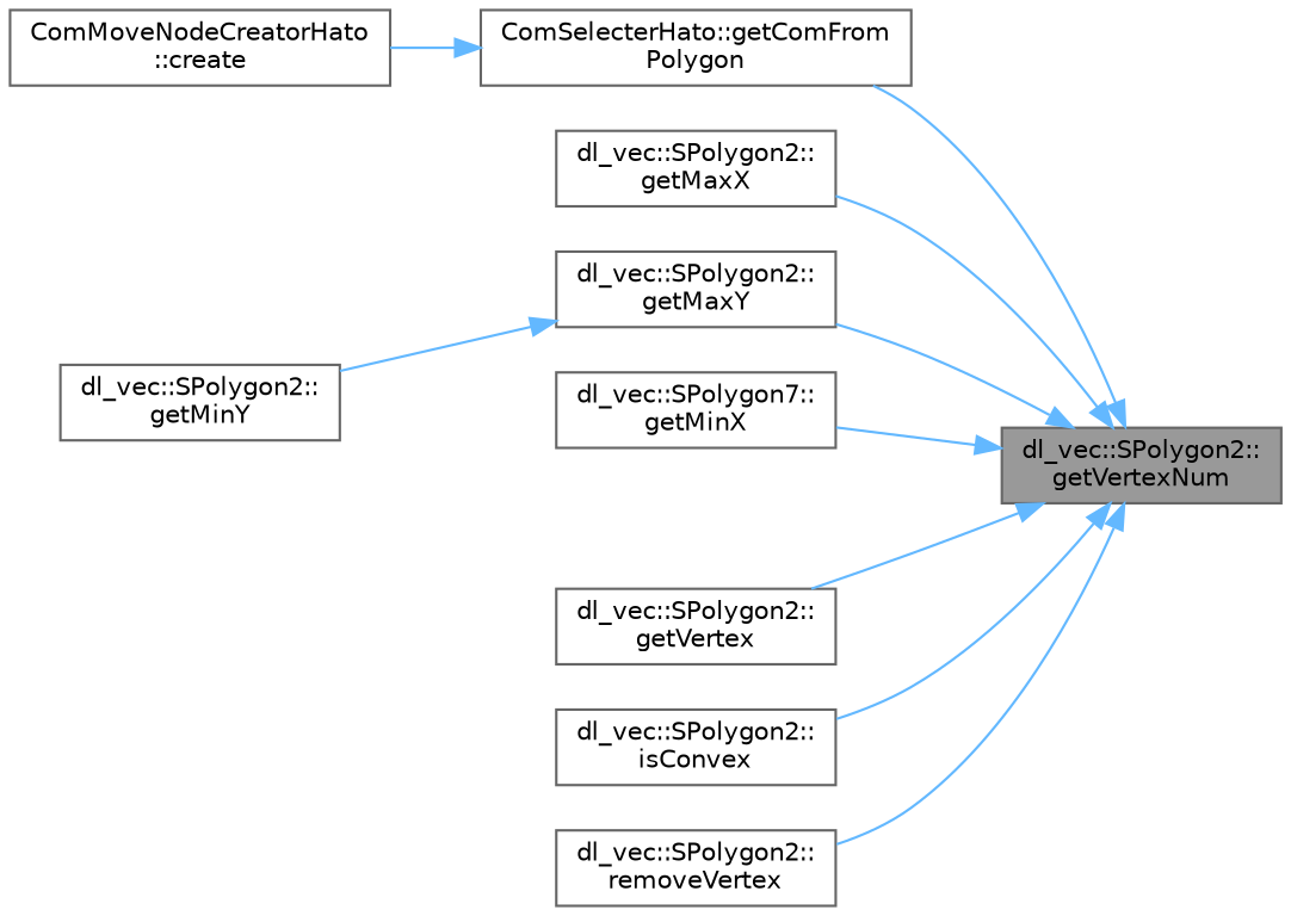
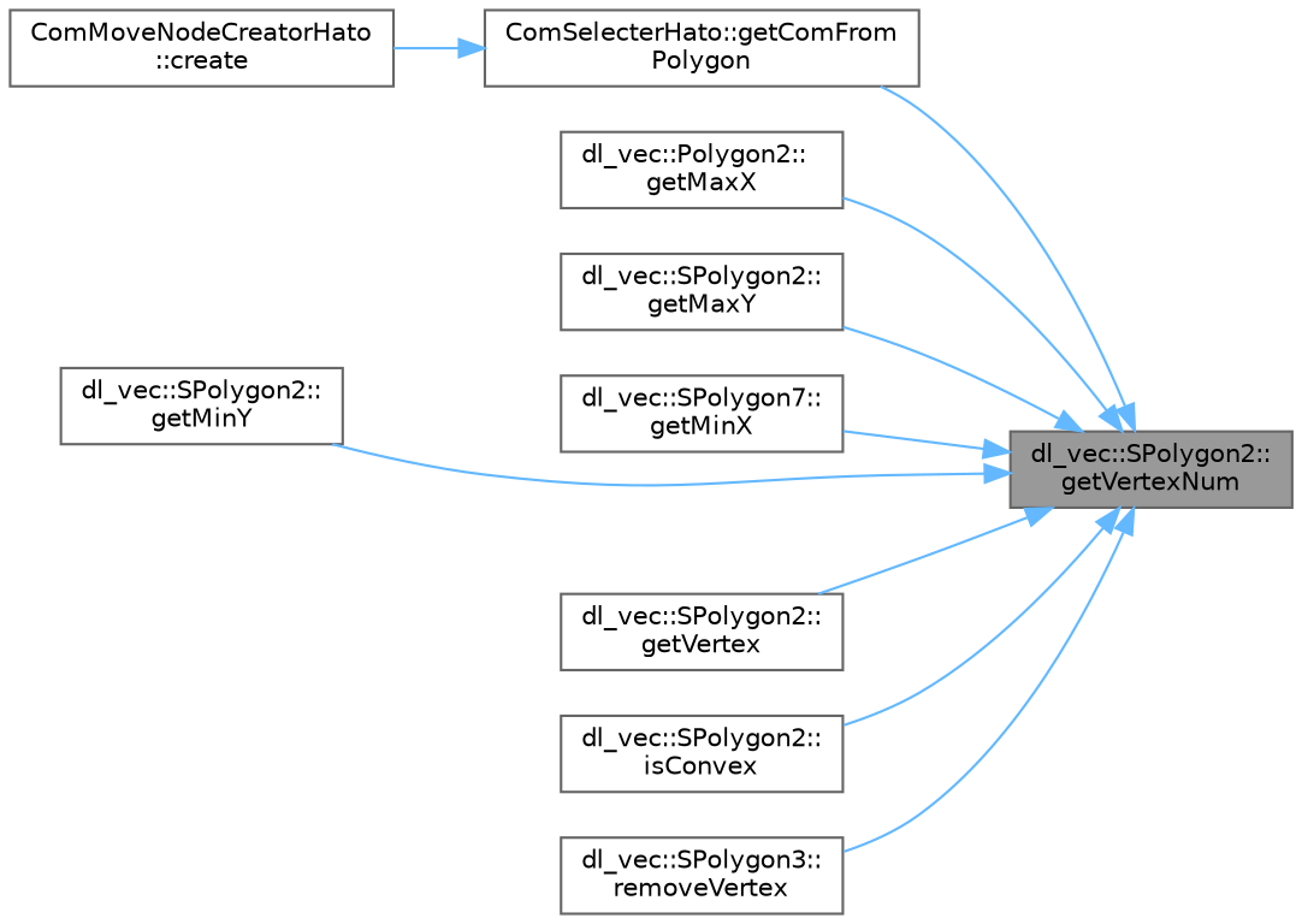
  digraph {
    rankdir=RL
    node [color=grey40 fillcolor=white fontname=Helvetica fontsize=10 shape=box style=filled]
    edge [color=steelblue1 dir=back fontname=Helvetica fontsize=10 labelfontname=Helvetica labelfontsize=10 style=solid]
    n1 [color=gray40 fillcolor=grey60 fontcolor=black height=0.2 label="dl_vec::SPolygon2::\lgetVertexNum" width=0.4]
    n2 [height=0.2 label="ComSelecterHato::getComFrom\lPolygon" width=0.4]
-   n3 [height=0.2 label="dl_vec::SPolygon2::\lgetMaxX" width=0.4]
+   n3 [height=0.2 label="dl_vec::Polygon2::\lgetMaxX" width=0.4]
    n4 [height=0.2 label="dl_vec::SPolygon2::\lgetMaxY" width=0.4]
    n5 [height=0.2 label="dl_vec::SPolygon7::\lgetMinX" width=0.4]
    n6 [height=0.2 label="dl_vec::SPolygon2::\lgetMinY" width=0.4]
    n7 [height=0.2 label="dl_vec::SPolygon2::\lgetVertex" width=0.4]
    n8 [height=0.2 label="dl_vec::SPolygon2::\lisConvex" width=0.4]
-   n9 [height=0.2 label="dl_vec::SPolygon2::\lremoveVertex" width=0.4]
+   n9 [height=0.2 label="dl_vec::SPolygon3::\lremoveVertex" width=0.4]
    n10 [height=0.2 label="ComMoveNodeCreatorHato\l::create" width=0.4]
    n1 -> n2
    n1 -> n3
    n1 -> n4
    n1 -> n5
-   n4 -> n6
+   n1 -> n6
    n1 -> n7
    n1 -> n8
    n1 -> n9
    n2 -> n10
  }
